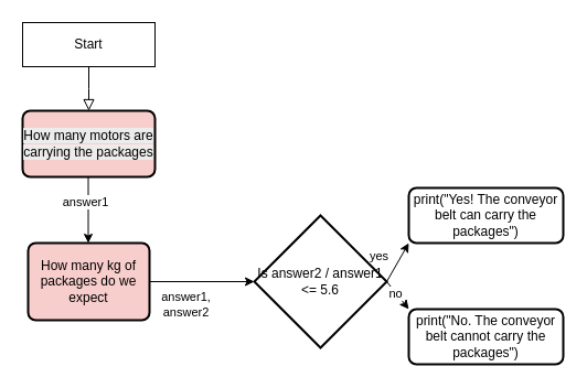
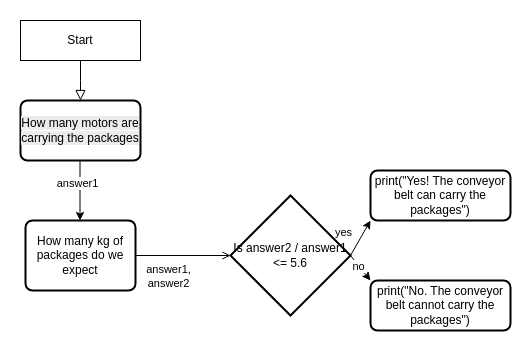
  <mxCell id="0" />
  <mxCell id="1" parent="0" />
  <mxCell id="2" value="" style="rounded=0;html=1;jettySize=auto;orthogonalLoop=1;fontSize=11;endArrow=block;endFill=0;endSize=8;strokeWidth=1;shadow=0;labelBackgroundColor=none;edgeStyle=orthogonalEdgeStyle;entryX=0.5;entryY=0;entryDx=0;entryDy=0;" edge="1" parent="1" source="3"><mxGeometry relative="1" as="geometry"><mxPoint x="80" y="100" as="targetPoint" /></mxGeometry></mxCell>
  <mxCell id="3" value="Start" style="whiteSpace=wrap;html=1;fontSize=12;glass=0;strokeWidth=1;shadow=0;rounded=0;" vertex="1" parent="1"><mxGeometry x="20" y="20" width="120" height="40" as="geometry" /></mxCell>
  <mxCell id="4" style="edgeStyle=orthogonalEdgeStyle;rounded=0;orthogonalLoop=1;jettySize=auto;html=1;" edge="1" parent="1"><mxGeometry relative="1" as="geometry"><mxPoint x="79.5" y="220" as="targetPoint" /><mxPoint x="79.5" y="160" as="sourcePoint" /></mxGeometry></mxCell>
  <mxCell id="5" value="answer1" style="edgeLabel;html=1;align=center;verticalAlign=middle;resizable=0;points=[];" connectable="0" vertex="1" parent="4"><mxGeometry x="-0.266" y="-3" relative="1" as="geometry"><mxPoint as="offset" /></mxGeometry></mxCell>
  <mxCell id="6" style="rounded=0;orthogonalLoop=1;jettySize=auto;html=1;entryX=0;entryY=1;entryDx=0;entryDy=0;exitX=1;exitY=0.5;exitDx=0;exitDy=0;exitPerimeter=0;" edge="1" parent="1" source="10" target="13"><mxGeometry relative="1" as="geometry" /></mxCell>
  <mxCell id="7" value="yes" style="edgeLabel;html=1;align=center;verticalAlign=middle;resizable=0;points=[];" connectable="0" vertex="1" parent="6"><mxGeometry x="0.4" y="-1" relative="1" as="geometry"><mxPoint x="-22" as="offset" /></mxGeometry></mxCell>
  <mxCell id="8" style="rounded=0;orthogonalLoop=1;jettySize=auto;html=1;entryX=0;entryY=0;entryDx=0;entryDy=0;exitX=1;exitY=0.5;exitDx=0;exitDy=0;exitPerimeter=0;" edge="1" parent="1" source="10" target="14"><mxGeometry relative="1" as="geometry" /></mxCell>
  <mxCell id="9" value="no" style="edgeLabel;html=1;align=center;verticalAlign=middle;resizable=0;points=[];" connectable="0" vertex="1" parent="8"><mxGeometry x="-0.112" y="-1" relative="1" as="geometry"><mxPoint y="-1" as="offset" /></mxGeometry></mxCell>
  <mxCell id="10" value="Is answer2 / answer1 &amp;lt;= 5.6" style="strokeWidth=2;html=1;shape=mxgraph.flowchart.decision;whiteSpace=wrap;" vertex="1" parent="1"><mxGeometry x="230" y="195" width="120" height="120" as="geometry" /></mxCell>
- <mxCell id="11" style="edgeStyle=orthogonalEdgeStyle;rounded=0;orthogonalLoop=1;jettySize=auto;html=1;entryX=0;entryY=0.5;entryDx=0;entryDy=0;entryPerimeter=0;exitX=1;exitY=0.5;exitDx=0;exitDy=0;" edge="1" parent="1" source="16" target="10"><mxGeometry relative="1" as="geometry"><mxPoint x="140" y="260" as="sourcePoint" /></mxGeometry></mxCell>
+ <mxCell id="11" style="edgeStyle=orthogonalEdgeStyle;rounded=0;orthogonalLoop=1;jettySize=auto;html=1;entryX=0;entryY=0.5;entryDx=0;entryDy=0;entryPerimeter=0;exitX=1;exitY=0.5;exitDx=0;exitDy=0;endArrow=open;" edge="1" parent="1" source="16" target="10"><mxGeometry relative="1" as="geometry"><mxPoint x="140" y="260" as="sourcePoint" /></mxGeometry></mxCell>
  <mxCell id="12" value="answer1,&lt;div&gt;answer2&lt;/div&gt;" style="edgeLabel;html=1;align=center;verticalAlign=middle;resizable=0;points=[];" connectable="0" vertex="1" parent="11"><mxGeometry x="-0.504" y="-3" relative="1" as="geometry"><mxPoint x="8" y="17" as="offset" /></mxGeometry></mxCell>
  <mxCell id="13" value="print(&quot;Yes! The conveyor belt can carry the packages&quot;)" style="rounded=1;whiteSpace=wrap;html=1;absoluteArcSize=1;arcSize=14;strokeWidth=2;" vertex="1" parent="1"><mxGeometry x="370" y="170" width="140" height="50" as="geometry" /></mxCell>
  <mxCell id="14" value="print(&quot;No. The conveyor belt cannot carry the packages&quot;)" style="rounded=1;whiteSpace=wrap;html=1;absoluteArcSize=1;arcSize=14;strokeWidth=2;" vertex="1" parent="1"><mxGeometry x="370" y="280" width="140" height="50" as="geometry" /></mxCell>
- <mxCell id="15" value="&lt;span style=&quot;color: rgb(0, 0, 0); font-family: Helvetica; font-size: 12px; font-style: normal; font-variant-ligatures: normal; font-variant-caps: normal; font-weight: 400; letter-spacing: normal; orphans: 2; text-align: center; text-indent: 0px; text-transform: none; widows: 2; word-spacing: 0px; -webkit-text-stroke-width: 0px; white-space: normal; background-color: rgb(236, 236, 236); text-decoration-thickness: initial; text-decoration-style: initial; text-decoration-color: initial; float: none; display: inline !important;&quot;&gt;How many motors are carrying the packages&lt;/span&gt;" style="rounded=1;whiteSpace=wrap;html=1;absoluteArcSize=1;arcSize=14;strokeWidth=2;fillColor=#f8cecc;" vertex="1" parent="1"><mxGeometry x="20" y="100" width="120" height="60" as="geometry" /></mxCell>
- <mxCell id="16" value="How many kg of packages do we expect" style="rounded=1;whiteSpace=wrap;html=1;absoluteArcSize=1;arcSize=14;strokeWidth=2;fillColor=#f8cecc;" vertex="1" parent="1"><mxGeometry x="25" y="220" width="110" height="70" as="geometry" /></mxCell>
+ <mxCell id="15" value="&lt;span style=&quot;color: rgb(0, 0, 0); font-family: Helvetica; font-size: 12px; font-style: normal; font-variant-ligatures: normal; font-variant-caps: normal; font-weight: 400; letter-spacing: normal; orphans: 2; text-align: center; text-indent: 0px; text-transform: none; widows: 2; word-spacing: 0px; -webkit-text-stroke-width: 0px; white-space: normal; background-color: rgb(236, 236, 236); text-decoration-thickness: initial; text-decoration-style: initial; text-decoration-color: initial; float: none; display: inline !important;&quot;&gt;How many motors are carrying the packages&lt;/span&gt;" style="rounded=1;whiteSpace=wrap;html=1;absoluteArcSize=1;arcSize=14;strokeWidth=2;" vertex="1" parent="1"><mxGeometry x="20" y="100" width="120" height="60" as="geometry" /></mxCell>
+ <mxCell id="16" value="How many kg of packages do we expect" style="rounded=1;whiteSpace=wrap;html=1;absoluteArcSize=1;arcSize=14;strokeWidth=2;" vertex="1" parent="1"><mxGeometry x="25" y="220" width="110" height="70" as="geometry" /></mxCell>
